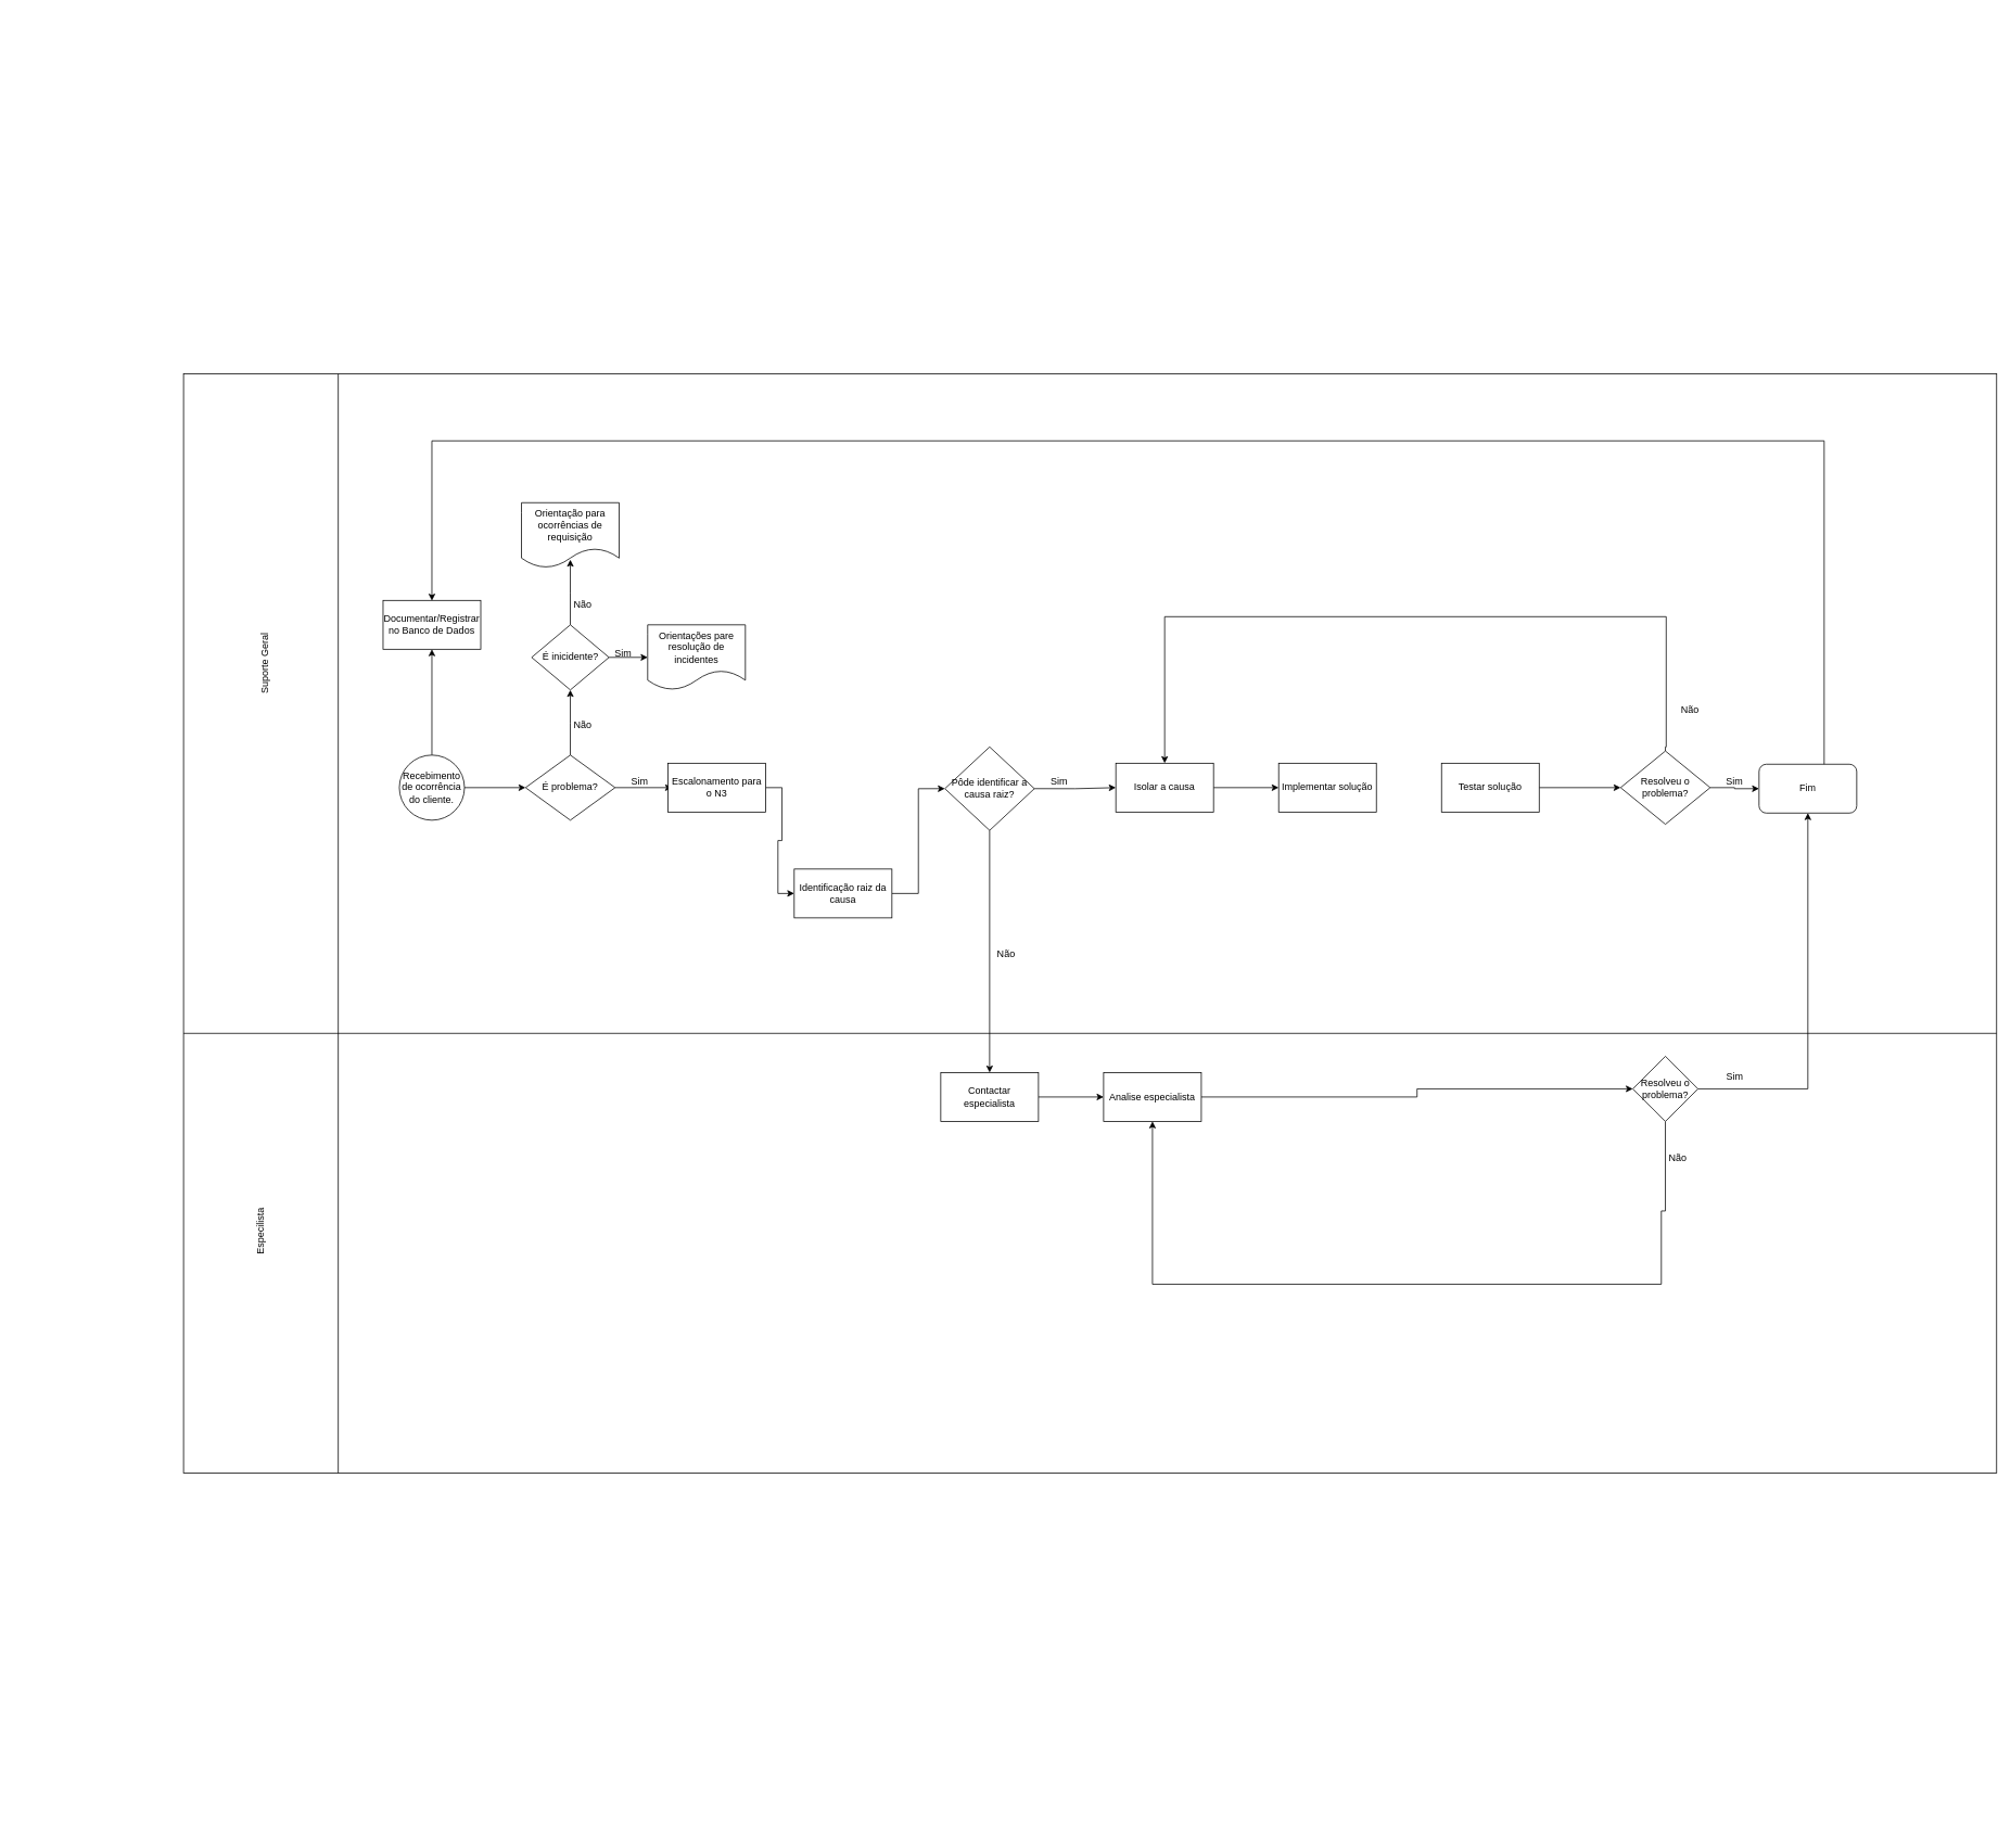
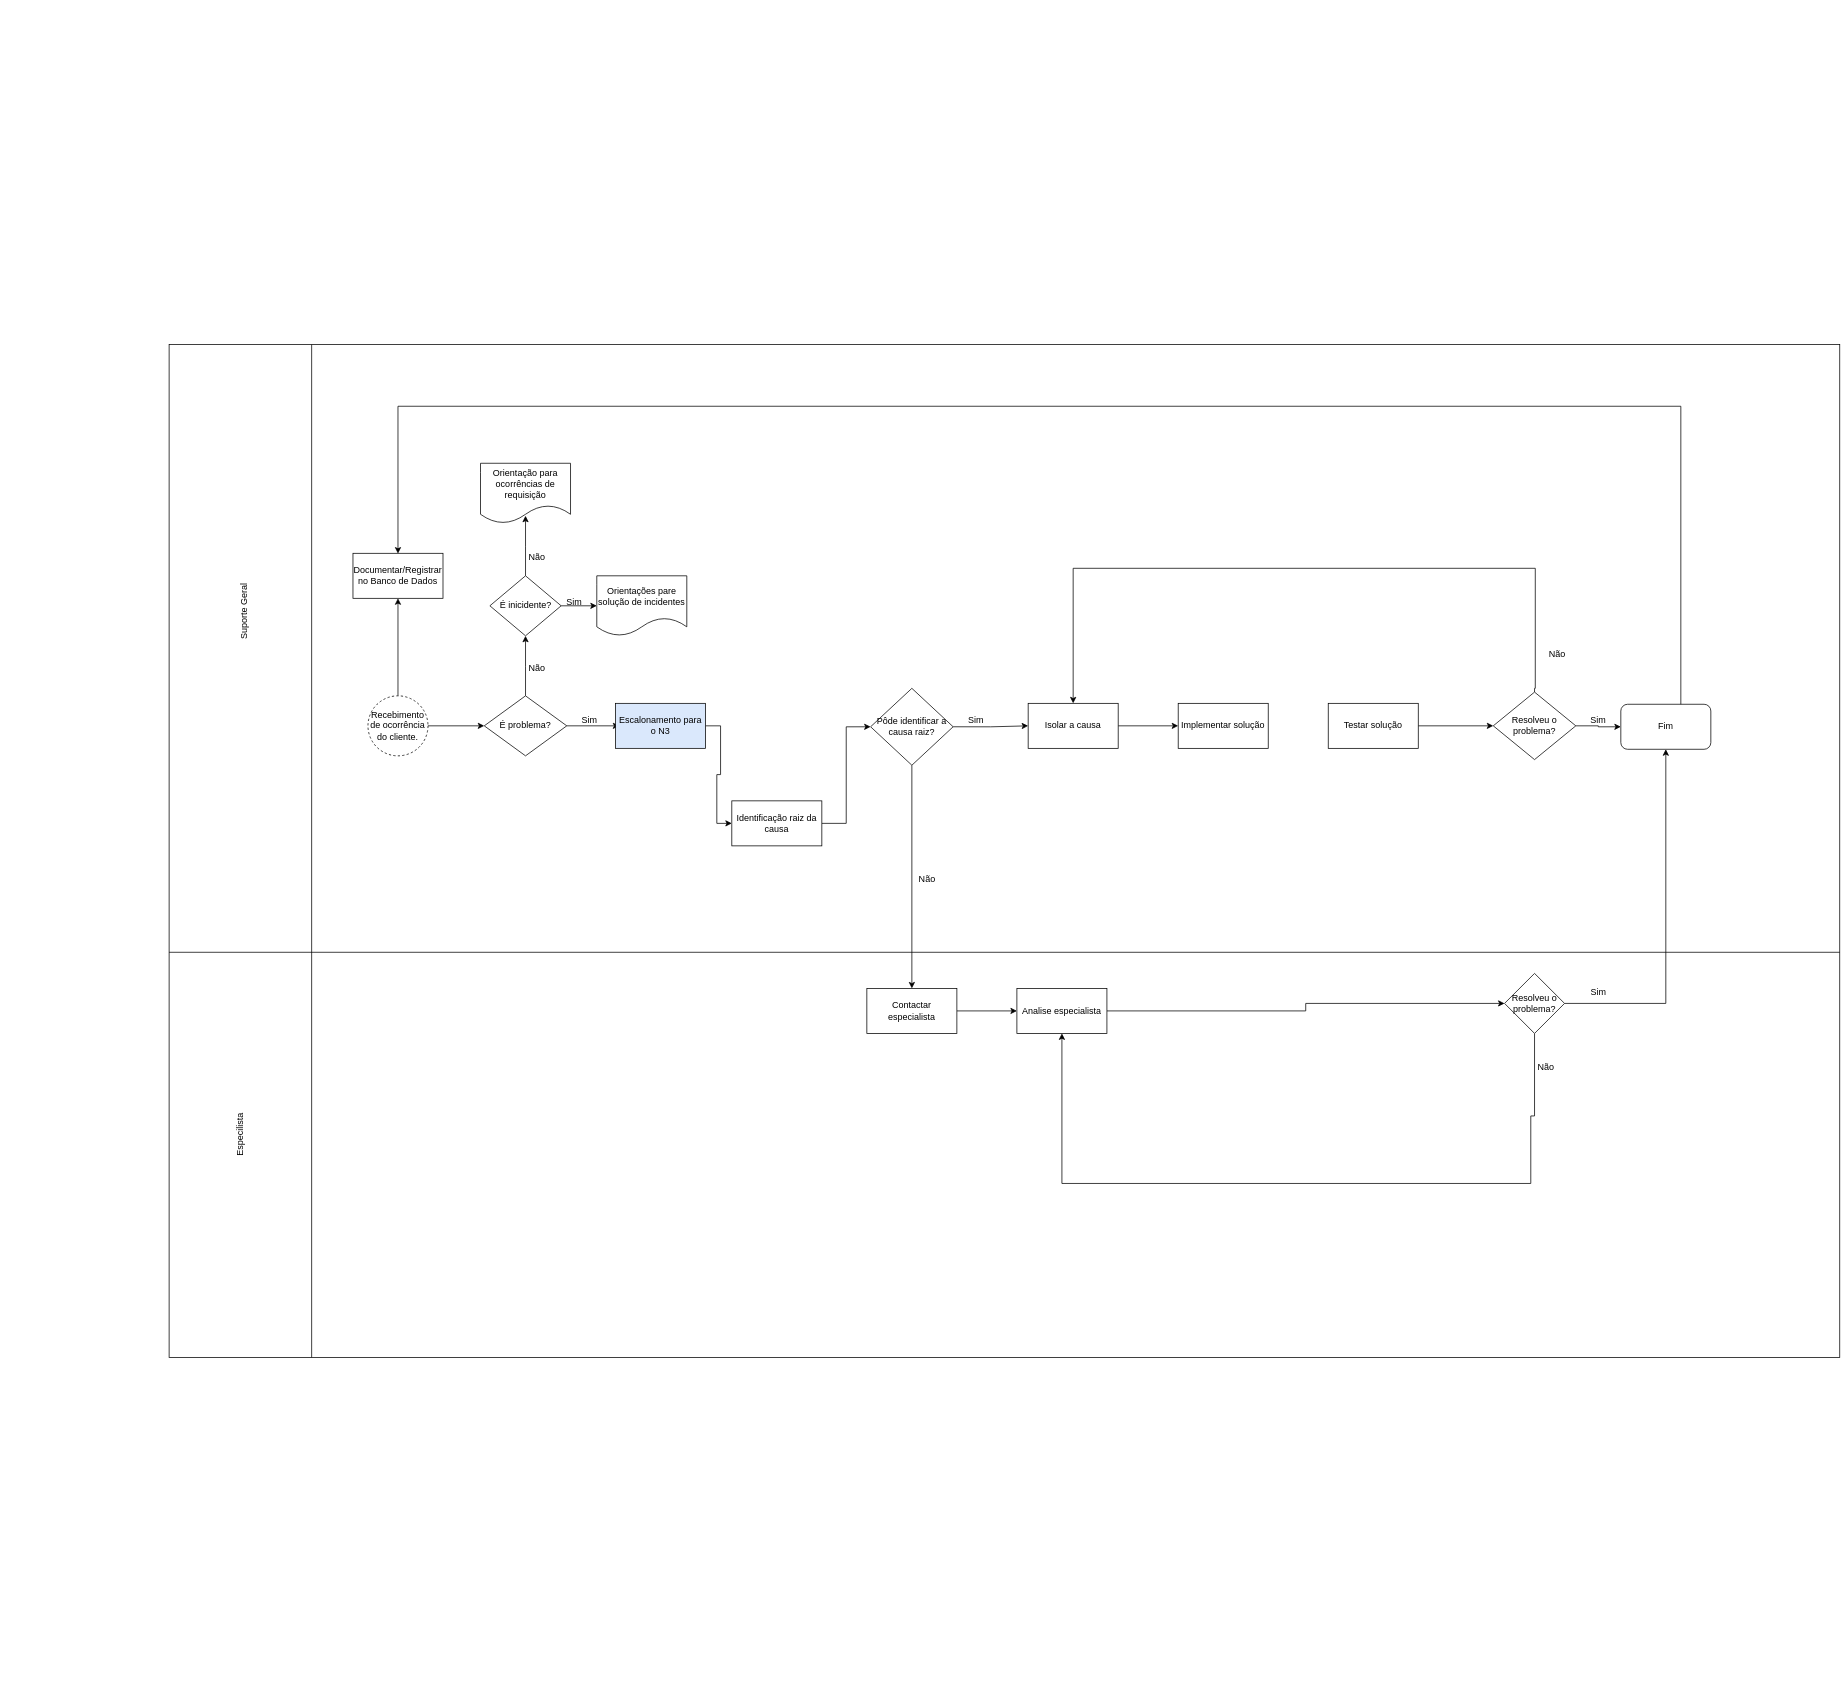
  <mxCell id="0" />
  <mxCell id="1" parent="0" />
  <mxCell id="2" value="" style="shape=internalStorage;whiteSpace=wrap;html=1;backgroundOutline=1;rotation=-90;dx=540;dy=190;" vertex="1" parent="1"><mxGeometry x="663.38" y="20.38" width="1350" height="2226.92" as="geometry" /></mxCell>
  <mxCell id="3" style="edgeStyle=orthogonalEdgeStyle;rounded=0;orthogonalLoop=1;jettySize=auto;html=1;" edge="1" parent="1" source="5" target="6"><mxGeometry relative="1" as="geometry"><mxPoint x="680" y="967" as="targetPoint" /></mxGeometry></mxCell>
  <mxCell id="4" style="edgeStyle=orthogonalEdgeStyle;rounded=0;orthogonalLoop=1;jettySize=auto;html=1;entryX=0;entryY=0.5;entryDx=0;entryDy=0;" edge="1" parent="1" source="5" target="9"><mxGeometry relative="1" as="geometry" /></mxCell>
- <mxCell id="5" value="Recebimento de ocorrência do cliente." style="ellipse;whiteSpace=wrap;html=1;aspect=fixed;" vertex="1" parent="1"><mxGeometry x="490" y="927" width="80" height="80" as="geometry" /></mxCell>
+ <mxCell id="5" value="Recebimento de ocorrência do cliente." style="ellipse;whiteSpace=wrap;html=1;aspect=fixed;dashed=1;" vertex="1" parent="1"><mxGeometry x="490" y="927" width="80" height="80" as="geometry" /></mxCell>
  <mxCell id="6" value="Documentar/Registrar no Banco de Dados" style="rounded=0;whiteSpace=wrap;html=1;" vertex="1" parent="1"><mxGeometry x="470" y="737" width="120" height="60" as="geometry" /></mxCell>
  <mxCell id="7" style="edgeStyle=orthogonalEdgeStyle;rounded=0;orthogonalLoop=1;jettySize=auto;html=1;" edge="1" parent="1" source="9"><mxGeometry relative="1" as="geometry"><mxPoint x="825" y="967" as="targetPoint" /></mxGeometry></mxCell>
  <mxCell id="8" style="edgeStyle=orthogonalEdgeStyle;rounded=0;orthogonalLoop=1;jettySize=auto;html=1;" edge="1" parent="1" source="9"><mxGeometry relative="1" as="geometry"><mxPoint x="700" y="847" as="targetPoint" /></mxGeometry></mxCell>
  <mxCell id="9" value="É problema?" style="rhombus;whiteSpace=wrap;html=1;" vertex="1" parent="1"><mxGeometry x="645" y="927" width="110" height="80" as="geometry" /></mxCell>
  <mxCell id="10" value="Sim" style="text;html=1;align=center;verticalAlign=middle;resizable=0;points=[];autosize=1;strokeColor=none;fillColor=none;" vertex="1" parent="1"><mxGeometry x="765" y="945" width="40" height="30" as="geometry" /></mxCell>
  <mxCell id="11" value="Não" style="text;html=1;align=center;verticalAlign=middle;resizable=0;points=[];autosize=1;strokeColor=none;fillColor=none;" vertex="1" parent="1"><mxGeometry x="690" y="875" width="50" height="30" as="geometry" /></mxCell>
  <mxCell id="12" style="edgeStyle=orthogonalEdgeStyle;rounded=0;orthogonalLoop=1;jettySize=auto;html=1;" edge="1" parent="1" source="14" target="15"><mxGeometry relative="1" as="geometry"><mxPoint x="805" y="807" as="targetPoint" /></mxGeometry></mxCell>
  <mxCell id="13" style="edgeStyle=orthogonalEdgeStyle;rounded=0;orthogonalLoop=1;jettySize=auto;html=1;" edge="1" parent="1" source="14"><mxGeometry relative="1" as="geometry"><mxPoint x="700" y="687" as="targetPoint" /></mxGeometry></mxCell>
  <mxCell id="14" value="É inicidente?" style="rhombus;whiteSpace=wrap;html=1;" vertex="1" parent="1"><mxGeometry x="652.5" y="767" width="95" height="80" as="geometry" /></mxCell>
- <mxCell id="15" value="Orientações pare resolução de incidentes" style="shape=document;whiteSpace=wrap;html=1;boundedLbl=1;" vertex="1" parent="1"><mxGeometry x="795" y="767" width="120" height="80" as="geometry" /></mxCell>
+ <mxCell id="15" value="Orientações pare solução de incidentes" style="shape=document;whiteSpace=wrap;html=1;boundedLbl=1;" vertex="1" parent="1"><mxGeometry x="795" y="767" width="120" height="80" as="geometry" /></mxCell>
  <mxCell id="16" value="Sim" style="text;html=1;align=center;verticalAlign=middle;whiteSpace=wrap;rounded=0;" vertex="1" parent="1"><mxGeometry x="735" y="787" width="60" height="30" as="geometry" /></mxCell>
  <mxCell id="17" value="Não" style="text;html=1;align=center;verticalAlign=middle;resizable=0;points=[];autosize=1;strokeColor=none;fillColor=none;" vertex="1" parent="1"><mxGeometry x="690" y="727" width="50" height="30" as="geometry" /></mxCell>
  <mxCell id="18" value="Orientação para ocorrências de requisição" style="shape=document;whiteSpace=wrap;html=1;boundedLbl=1;" vertex="1" parent="1"><mxGeometry x="640" y="617" width="120" height="80" as="geometry" /></mxCell>
  <mxCell id="19" style="edgeStyle=orthogonalEdgeStyle;rounded=0;orthogonalLoop=1;jettySize=auto;html=1;entryX=0;entryY=0.5;entryDx=0;entryDy=0;" edge="1" parent="1" source="20" target="23"><mxGeometry relative="1" as="geometry" /></mxCell>
  <mxCell id="20" value="Identificação raiz da causa" style="rounded=0;whiteSpace=wrap;html=1;" vertex="1" parent="1"><mxGeometry x="975" y="1067" width="120" height="60" as="geometry" /></mxCell>
  <mxCell id="21" style="edgeStyle=orthogonalEdgeStyle;rounded=0;orthogonalLoop=1;jettySize=auto;html=1;exitX=1;exitY=0.5;exitDx=0;exitDy=0;" edge="1" parent="1" source="23"><mxGeometry relative="1" as="geometry"><mxPoint x="1370" y="967" as="targetPoint" /></mxGeometry></mxCell>
  <mxCell id="22" value="" style="edgeStyle=orthogonalEdgeStyle;rounded=0;orthogonalLoop=1;jettySize=auto;html=1;" edge="1" parent="1" source="23" target="37"><mxGeometry relative="1" as="geometry" /></mxCell>
  <mxCell id="23" value="Pôde identificar a causa raiz?" style="rhombus;whiteSpace=wrap;html=1;" vertex="1" parent="1"><mxGeometry x="1160" y="917" width="110" height="102.5" as="geometry" /></mxCell>
  <mxCell id="24" value="Sim" style="text;html=1;align=center;verticalAlign=middle;resizable=0;points=[];autosize=1;strokeColor=none;fillColor=none;" vertex="1" parent="1"><mxGeometry x="1280" y="945" width="40" height="30" as="geometry" /></mxCell>
  <mxCell id="25" value="" style="edgeStyle=orthogonalEdgeStyle;rounded=0;orthogonalLoop=1;jettySize=auto;html=1;" edge="1" parent="1" source="26" target="27"><mxGeometry relative="1" as="geometry" /></mxCell>
  <mxCell id="26" value="Isolar a causa" style="rounded=0;whiteSpace=wrap;html=1;" vertex="1" parent="1"><mxGeometry x="1370" y="937" width="120" height="60" as="geometry" /></mxCell>
  <mxCell id="27" value="Implementar solução" style="whiteSpace=wrap;html=1;rounded=0;" vertex="1" parent="1"><mxGeometry x="1570" y="937" width="120" height="60" as="geometry" /></mxCell>
  <mxCell id="28" value="" style="edgeStyle=orthogonalEdgeStyle;rounded=0;orthogonalLoop=1;jettySize=auto;html=1;" edge="1" parent="1" source="29" target="32"><mxGeometry relative="1" as="geometry" /></mxCell>
  <mxCell id="29" value="Testar solução" style="whiteSpace=wrap;html=1;rounded=0;" vertex="1" parent="1"><mxGeometry x="1770" y="937" width="120" height="60" as="geometry" /></mxCell>
  <mxCell id="30" style="edgeStyle=orthogonalEdgeStyle;rounded=0;orthogonalLoop=1;jettySize=auto;html=1;entryX=0.5;entryY=0;entryDx=0;entryDy=0;" edge="1" parent="1" source="32" target="26"><mxGeometry relative="1" as="geometry"><mxPoint x="1430" y="927" as="targetPoint" /><Array as="points"><mxPoint x="2045" y="917" /><mxPoint x="2046" y="917" /><mxPoint x="2046" y="757" /><mxPoint x="1430" y="757" /></Array></mxGeometry></mxCell>
  <mxCell id="31" style="edgeStyle=orthogonalEdgeStyle;rounded=0;orthogonalLoop=1;jettySize=auto;html=1;entryX=0;entryY=0.5;entryDx=0;entryDy=0;" edge="1" parent="1" source="32" target="40"><mxGeometry relative="1" as="geometry" /></mxCell>
  <mxCell id="32" value="Resolveu o problema?" style="rhombus;whiteSpace=wrap;html=1;rounded=0;" vertex="1" parent="1"><mxGeometry x="1990" y="922" width="110" height="90" as="geometry" /></mxCell>
  <mxCell id="33" value="Não" style="text;html=1;align=center;verticalAlign=middle;resizable=0;points=[];autosize=1;strokeColor=none;fillColor=none;" vertex="1" parent="1"><mxGeometry x="2050" y="857" width="50" height="30" as="geometry" /></mxCell>
  <mxCell id="34" style="edgeStyle=orthogonalEdgeStyle;rounded=0;orthogonalLoop=1;jettySize=auto;html=1;entryX=0;entryY=0.5;entryDx=0;entryDy=0;" edge="1" parent="1" source="35" target="20"><mxGeometry relative="1" as="geometry" /></mxCell>
- <mxCell id="35" value="Escalonamento para o N3" style="rounded=0;whiteSpace=wrap;html=1;" vertex="1" parent="1"><mxGeometry x="820" y="937" width="120" height="60" as="geometry" /></mxCell>
+ <mxCell id="35" value="Escalonamento para o N3" style="rounded=0;whiteSpace=wrap;html=1;fillColor=#dae8fc;" vertex="1" parent="1"><mxGeometry x="820" y="937" width="120" height="60" as="geometry" /></mxCell>
  <mxCell id="36" value="" style="edgeStyle=orthogonalEdgeStyle;rounded=0;orthogonalLoop=1;jettySize=auto;html=1;" edge="1" parent="1" source="37" target="43"><mxGeometry relative="1" as="geometry" /></mxCell>
  <mxCell id="37" value="Contactar especialista" style="whiteSpace=wrap;html=1;" vertex="1" parent="1"><mxGeometry x="1155" y="1317" width="120" height="60" as="geometry" /></mxCell>
  <mxCell id="38" value="Não" style="text;html=1;align=center;verticalAlign=middle;resizable=0;points=[];autosize=1;strokeColor=none;fillColor=none;" vertex="1" parent="1"><mxGeometry x="1210" y="1157" width="50" height="30" as="geometry" /></mxCell>
  <mxCell id="39" style="edgeStyle=orthogonalEdgeStyle;rounded=0;orthogonalLoop=1;jettySize=auto;html=1;entryX=0.5;entryY=0;entryDx=0;entryDy=0;" edge="1" parent="1"><mxGeometry relative="1" as="geometry"><mxPoint x="530" y="737.36" as="targetPoint" /><mxPoint x="2240" y="942.99" as="sourcePoint" /><Array as="points"><mxPoint x="2240" y="540.99" /><mxPoint x="530" y="540.99" /></Array></mxGeometry></mxCell>
  <mxCell id="40" value="Fim" style="rounded=1;whiteSpace=wrap;html=1;" vertex="1" parent="1"><mxGeometry x="2160" y="938.25" width="120" height="60" as="geometry" /></mxCell>
  <mxCell id="41" value="Sim" style="text;html=1;align=center;verticalAlign=middle;whiteSpace=wrap;rounded=0;" vertex="1" parent="1"><mxGeometry x="2100" y="945" width="60" height="30" as="geometry" /></mxCell>
  <mxCell id="42" value="" style="edgeStyle=orthogonalEdgeStyle;rounded=0;orthogonalLoop=1;jettySize=auto;html=1;" edge="1" parent="1" source="43" target="46"><mxGeometry relative="1" as="geometry" /></mxCell>
  <mxCell id="43" value="Analise especialista" style="whiteSpace=wrap;html=1;" vertex="1" parent="1"><mxGeometry x="1355" y="1317" width="120" height="60" as="geometry" /></mxCell>
  <mxCell id="44" style="edgeStyle=orthogonalEdgeStyle;rounded=0;orthogonalLoop=1;jettySize=auto;html=1;entryX=0.5;entryY=1;entryDx=0;entryDy=0;" edge="1" parent="1" source="46" target="43"><mxGeometry relative="1" as="geometry"><mxPoint x="2045" y="1577" as="targetPoint" /><Array as="points"><mxPoint x="2045" y="1487" /><mxPoint x="2040" y="1487" /><mxPoint x="2040" y="1577" /><mxPoint x="1415" y="1577" /></Array></mxGeometry></mxCell>
  <mxCell id="45" style="edgeStyle=orthogonalEdgeStyle;rounded=0;orthogonalLoop=1;jettySize=auto;html=1;entryX=0.5;entryY=1;entryDx=0;entryDy=0;" edge="1" parent="1" source="46" target="40"><mxGeometry relative="1" as="geometry" /></mxCell>
  <mxCell id="46" value="Resolveu o problema?" style="rhombus;whiteSpace=wrap;html=1;" vertex="1" parent="1"><mxGeometry x="2005" y="1297" width="80" height="80" as="geometry" /></mxCell>
  <mxCell id="47" value="Não" style="text;html=1;align=center;verticalAlign=middle;resizable=0;points=[];autosize=1;strokeColor=none;fillColor=none;" vertex="1" parent="1"><mxGeometry x="2035" y="1407" width="50" height="30" as="geometry" /></mxCell>
  <mxCell id="48" value="Sim" style="text;html=1;align=center;verticalAlign=middle;resizable=0;points=[];autosize=1;strokeColor=none;fillColor=none;" vertex="1" parent="1"><mxGeometry x="2110" y="1307" width="40" height="30" as="geometry" /></mxCell>
  <mxCell id="49" value="Suporte Geral" style="text;html=1;align=center;verticalAlign=middle;whiteSpace=wrap;rounded=0;rotation=-90;" vertex="1" parent="1"><mxGeometry x="20" y="497" width="610" height="635" as="geometry" /></mxCell>
  <mxCell id="50" value="Especilista" style="text;html=1;align=center;verticalAlign=middle;whiteSpace=wrap;rounded=0;rotation=-90;" vertex="1" parent="1"><mxGeometry x="290" y="1497" width="60" height="30" as="geometry" /></mxCell>
